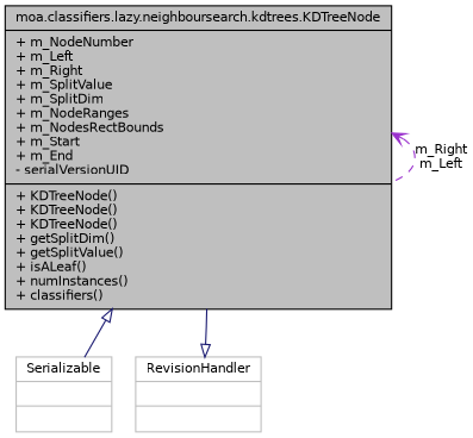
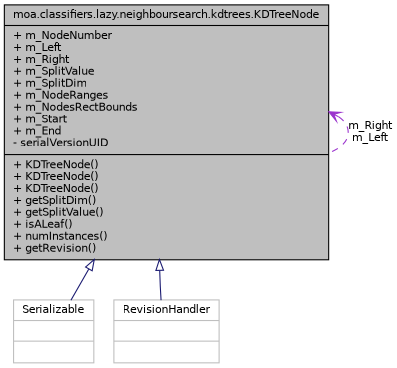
  digraph {
    node [color=grey75 fillcolor=white fontname=Helvetica fontsize=10 shape=record style=filled]
    edge [arrowtail=empty color=midnightblue dir=back fontname=Helvetica fontsize=10 labelfontname=Helvetica labelfontsize=10 style=solid]
-   n1 [color=black fillcolor=grey75 fontcolor=black height=0.2 label="{moa.classifiers.lazy.neighboursearch.kdtrees.KDTreeNode\n|+ m_NodeNumber\l+ m_Left\l+ m_Right\l+ m_SplitValue\l+ m_SplitDim\l+ m_NodeRanges\l+ m_NodesRectBounds\l+ m_Start\l+ m_End\l- serialVersionUID\l|+ KDTreeNode()\l+ KDTreeNode()\l+ KDTreeNode()\l+ getSplitDim()\l+ getSplitValue()\l+ isALeaf()\l+ numInstances()\l+ classifiers()\l}" width=0.4]
+   n1 [color=black fillcolor=grey75 fontcolor=black height=0.2 label="{moa.classifiers.lazy.neighboursearch.kdtrees.KDTreeNode\n|+ m_NodeNumber\l+ m_Left\l+ m_Right\l+ m_SplitValue\l+ m_SplitDim\l+ m_NodeRanges\l+ m_NodesRectBounds\l+ m_Start\l+ m_End\l- serialVersionUID\l|+ KDTreeNode()\l+ KDTreeNode()\l+ KDTreeNode()\l+ getSplitDim()\l+ getSplitValue()\l+ isALeaf()\l+ numInstances()\l+ getRevision()\l}" width=0.4]
    n2 [height=0.2 label="{Serializable\n||}" width=0.4]
    n3 [height=0.2 label="{RevisionHandler\n||}" width=0.4]
    n1 -> n1 [arrowtail=open color=darkorchid3 label="m_Right\nm_Left" style=dashed]
    n1 -> n2
-   n3 -> n1
+   n1 -> n3
  }
